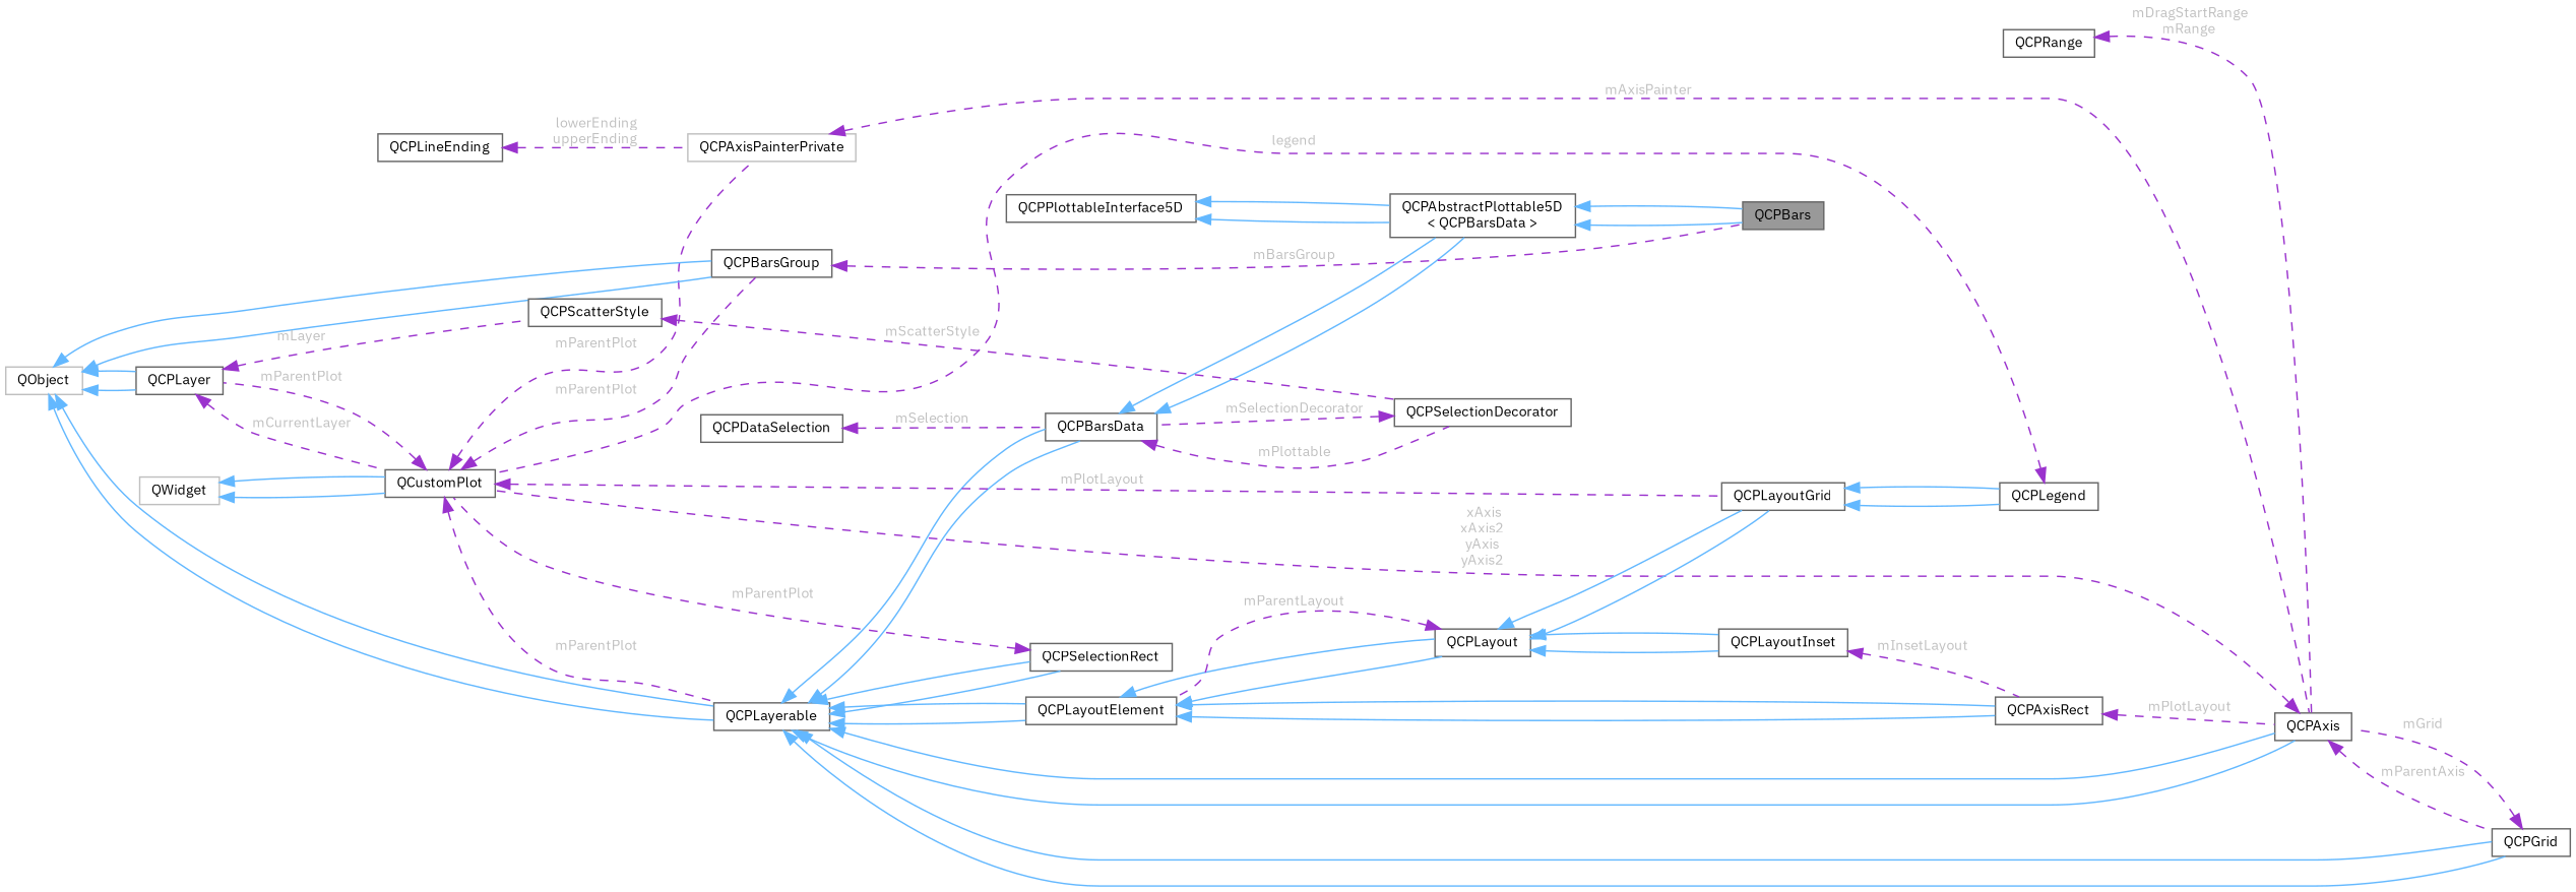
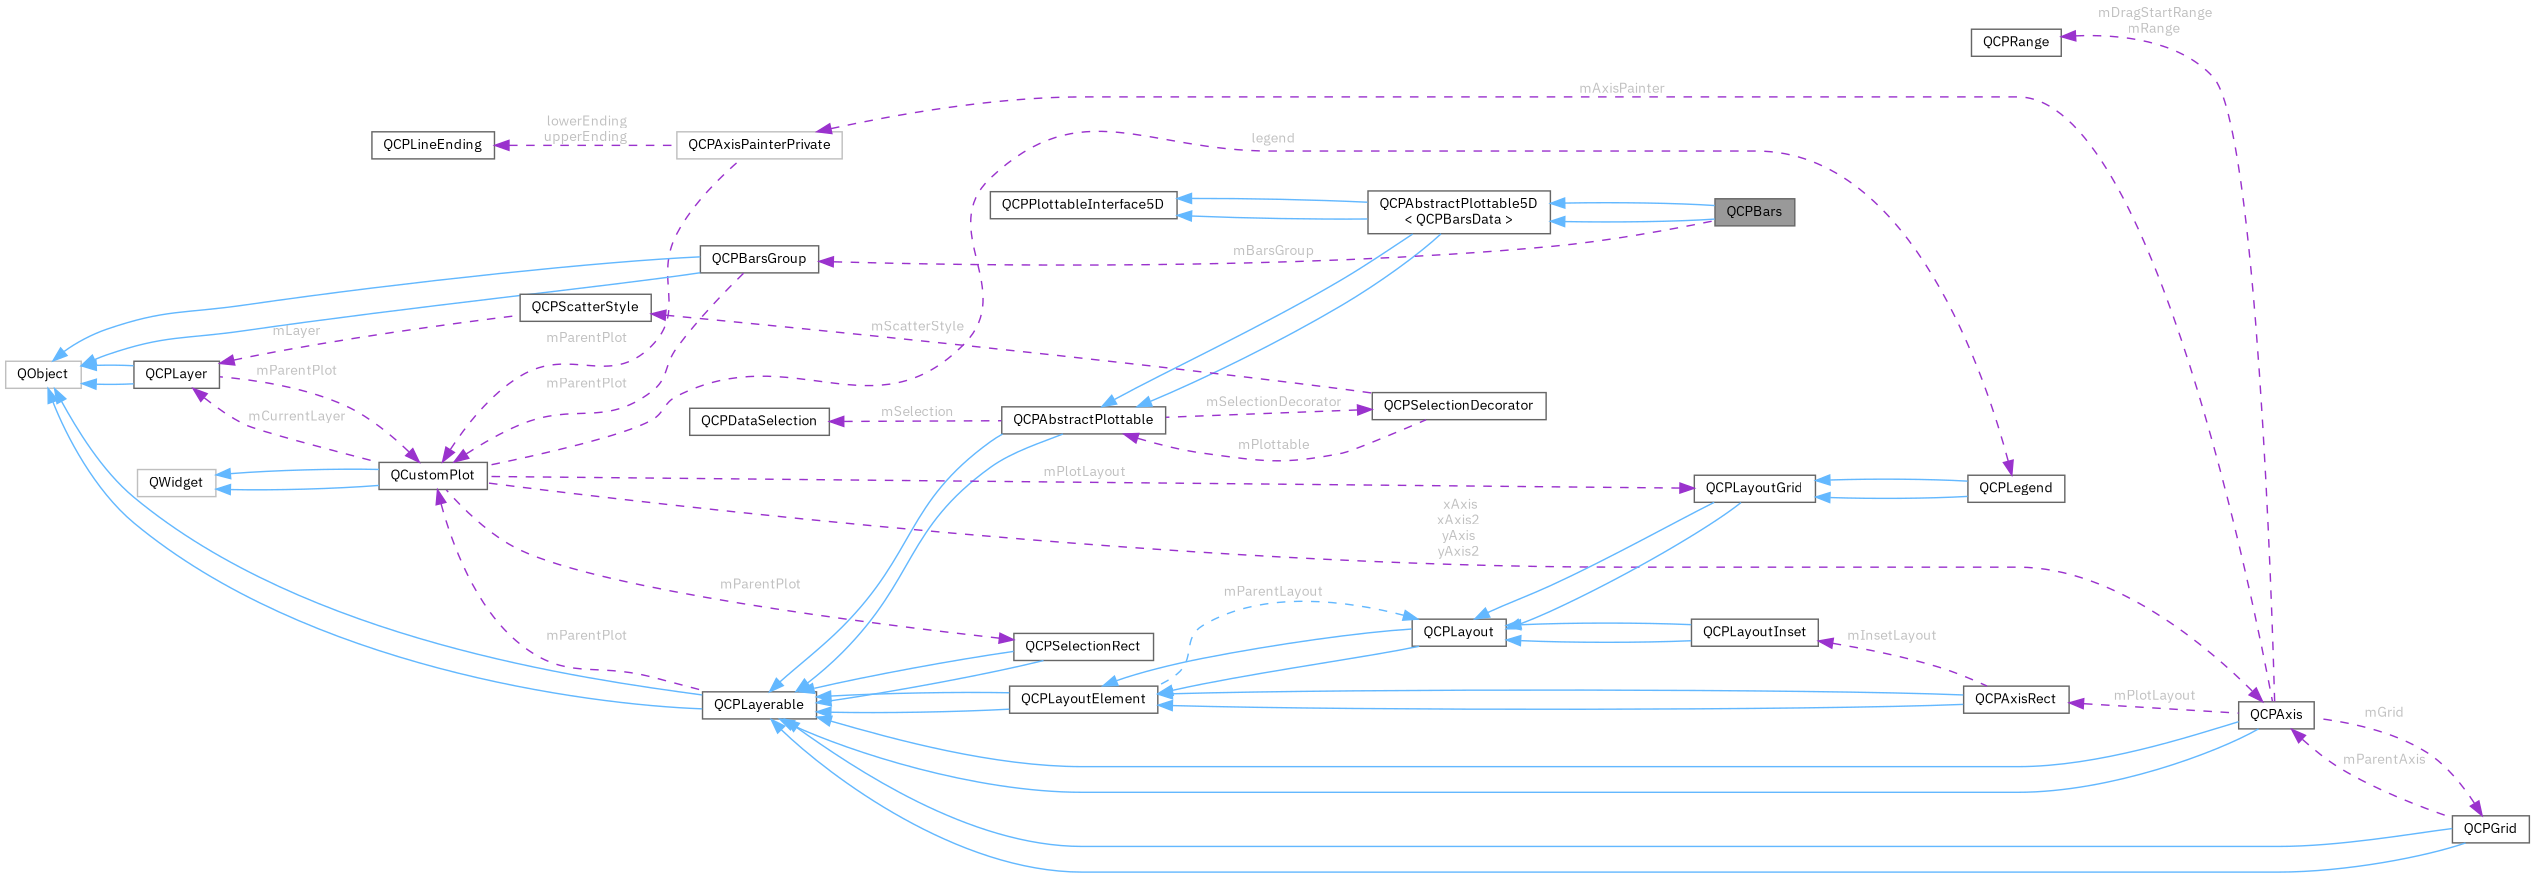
  digraph {
    fontname="IBM Plex Sans"
    rankdir=LR
    node [color=gray40 fillcolor=white fontname="IBM Plex Sans" fontsize=10 shape=box style=filled]
    edge [color=steelblue1 dir=back fontname="IBM Plex Sans" fontsize=10 labelfontname=Helvetica labelfontsize=10 style=solid]
    n1 [fillcolor=grey60 fontcolor=black height=0.2 label=QCPBars width=0.4]
    n2 [height=0.2 label="QCPAbstractPlottable5D\l\< QCPBarsData \>" width=0.4]
-   n3 [height=0.2 label=QCPBarsData width=0.4]
+   n3 [height=0.2 label=QCPAbstractPlottable width=0.4]
    n4 [height=0.2 label=QCPSelectionDecorator width=0.4]
    n5 [height=0.2 label=QCPLayerable width=0.4]
    n6 [height=0.2 label=QCPAxis width=0.4]
    n7 [height=0.2 label=QCPLayoutElement width=0.4]
    n8 [height=0.2 label=QCPGrid width=0.4]
    n9 [height=0.2 label=QCPSelectionRect width=0.4]
    n10 [height=0.2 label=QCustomPlot width=0.4]
    n11 [height=0.2 label=QCPAxisRect width=0.4]
    n12 [height=0.2 label=QCPLayout width=0.4]
    n13 [color=grey75 height=0.2 label=QObject width=0.4]
    n14 [height=0.2 label=QCPLayer width=0.4]
    n15 [height=0.2 label=QCPBarsGroup width=0.4]
    n16 [height=0.2 label=QCPScatterStyle width=0.4]
    n17 [color=grey75 height=0.2 label=QCPAxisPainterPrivate width=0.4]
    n18 [color=grey75 height=0.2 label=QWidget width=0.4]
    n19 [height=0.2 label=QCPLayoutInset width=0.4]
    n20 [height=0.2 label=QCPLayoutGrid width=0.4]
    n21 [height=0.2 label=QCPLegend width=0.4]
    n22 [height=0.2 label=QCPRange width=0.4]
    n23 [height=0.2 label=QCPLineEnding width=0.4]
    n24 [height=0.2 label=QCPDataSelection width=0.4]
    n25 [height=0.2 label=QCPPlottableInterface5D width=0.4]
    n2 -> n1
    n2 -> n1
    n3 -> n2
    n3 -> n2
    n3 -> n4 [color=darkorchid3 fontcolor=grey label=" mPlottable" style=dashed]
    n4 -> n3 [color=darkorchid3 fontcolor=grey label=" mSelectionDecorator" style=dashed]
    n5 -> n3
    n5 -> n3
    n5 -> n6
    n5 -> n6
    n5 -> n7
    n5 -> n7
    n5 -> n8
    n5 -> n8
    n5 -> n9
    n5 -> n9
    n6 -> n8 [color=darkorchid3 fontcolor=grey label=" mParentAxis" style=dashed]
    n6 -> n10 [color=darkorchid3 fontcolor=grey label=" xAxis\nxAxis2\nyAxis\nyAxis2" style=dashed]
    n7 -> n11
    n7 -> n11
    n7 -> n12
    n7 -> n12
    n8 -> n6 [color=darkorchid3 fontcolor=grey label=" mGrid" style=dashed]
    n9 -> n10 [color=darkorchid3 fontcolor=grey label=" mParentPlot" style=dashed]
    n10 -> n5 [color=darkorchid3 fontcolor=grey label=" mParentPlot" style=dashed]
    n10 -> n14 [color=darkorchid3 fontcolor=grey label=" mParentPlot" style=dashed]
    n10 -> n15 [color=darkorchid3 fontcolor=grey label=" mParentPlot" style=dashed]
    n10 -> n17 [color=darkorchid3 fontcolor=grey label=" mParentPlot" style=dashed]
    n11 -> n6 [color=darkorchid3 fontcolor=grey label=" mPlotLayout" style=dashed]
-   n12 -> n7 [color=darkorchid3 fontcolor=grey label=" mParentLayout" style=dashed]
+   n12 -> n7 [fontcolor=grey label=" mParentLayout" style=dashed]
    n12 -> n19
    n12 -> n19
    n12 -> n20
    n12 -> n20
    n13 -> n5
    n13 -> n5
    n13 -> n14
    n13 -> n14
    n13 -> n15
    n13 -> n15
    n14 -> n10 [color=darkorchid3 fontcolor=grey label=" mCurrentLayer" style=dashed]
    n14 -> n16 [color=darkorchid3 fontcolor=grey label=" mLayer" style=dashed]
    n15 -> n1 [color=darkorchid3 fontcolor=grey label=" mBarsGroup" style=dashed]
    n16 -> n4 [color=darkorchid3 fontcolor=grey label=" mScatterStyle" style=dashed]
    n17 -> n6 [color=darkorchid3 fontcolor=grey label=" mAxisPainter" style=dashed]
    n18 -> n10
    n18 -> n10
    n19 -> n11 [color=darkorchid3 fontcolor=grey label=" mInsetLayout" style=dashed]
-   n10 -> n20 [color=darkorchid3 fontcolor=grey label=" mPlotLayout" style=dashed]
+   n20 -> n10 [color=darkorchid3 fontcolor=grey label=" mPlotLayout" style=dashed]
    n20 -> n21
    n20 -> n21
    n21 -> n10 [color=darkorchid3 fontcolor=grey label=" legend" style=dashed]
    n22 -> n6 [color=darkorchid3 fontcolor=grey label=" mDragStartRange\nmRange" style=dashed]
    n23 -> n17 [color=darkorchid3 fontcolor=grey label=" lowerEnding\nupperEnding" style=dashed]
    n24 -> n3 [color=darkorchid3 fontcolor=grey label=" mSelection" style=dashed]
    n25 -> n2
    n25 -> n2
  }
